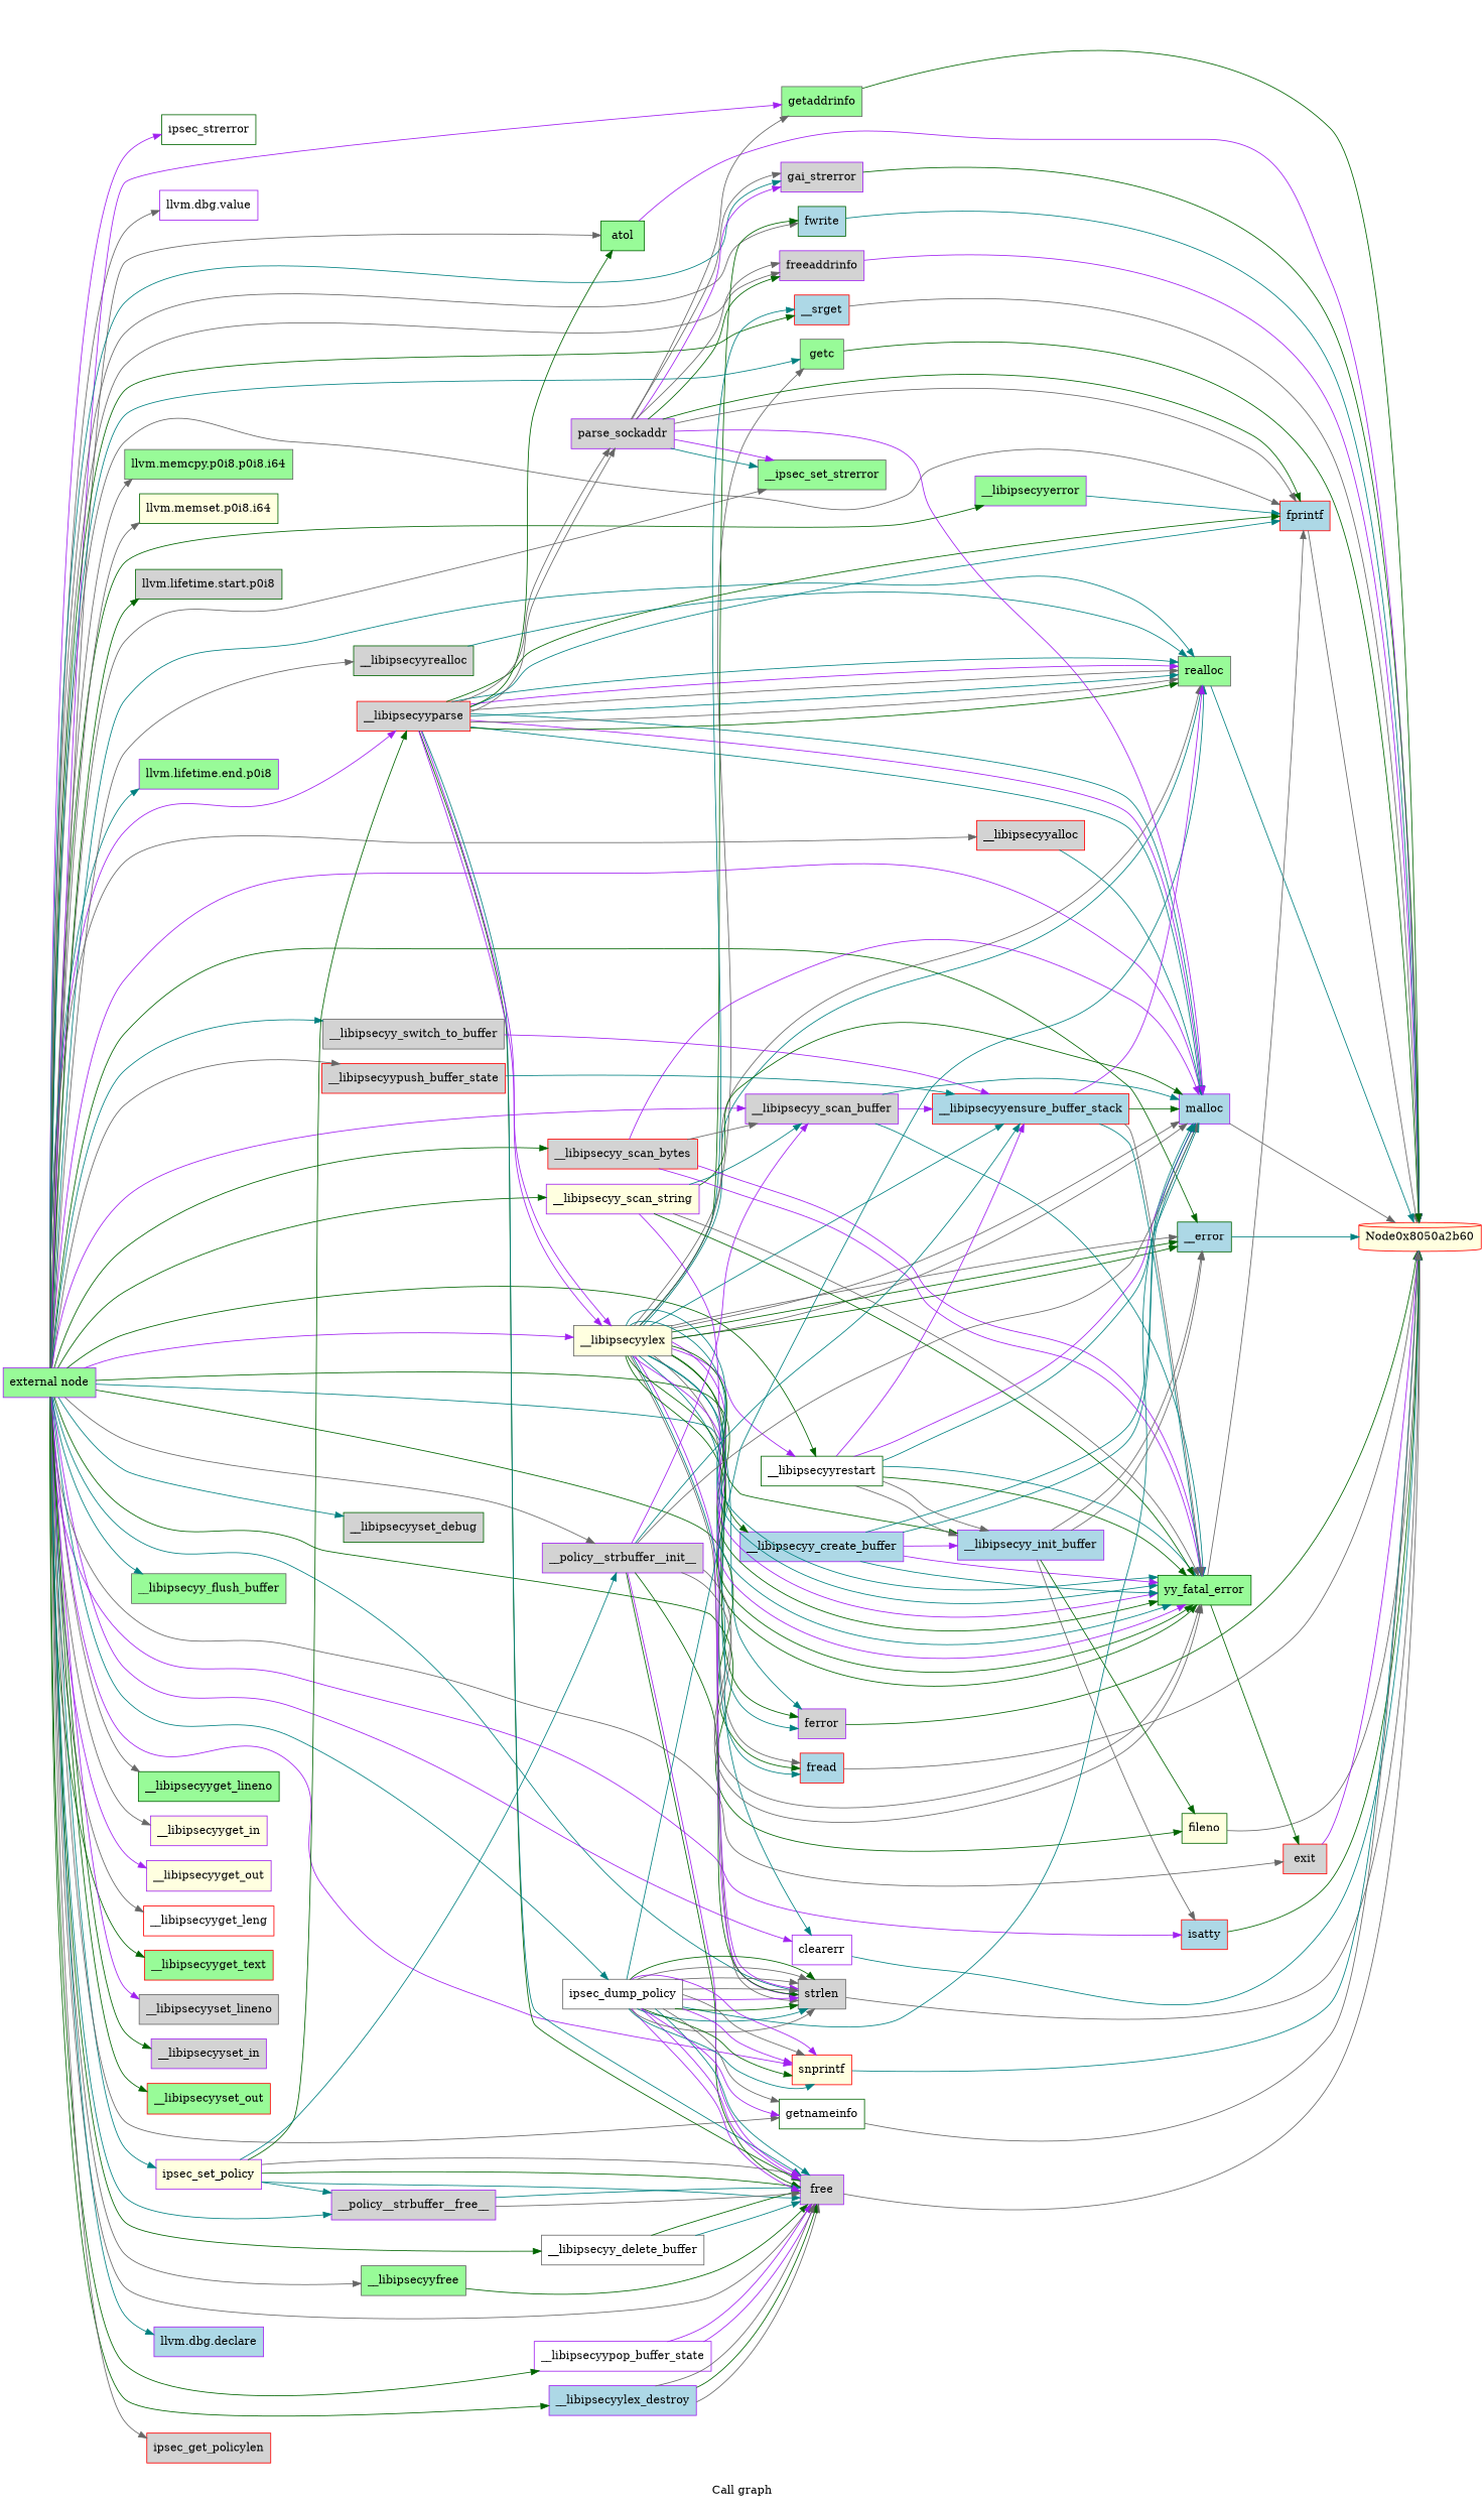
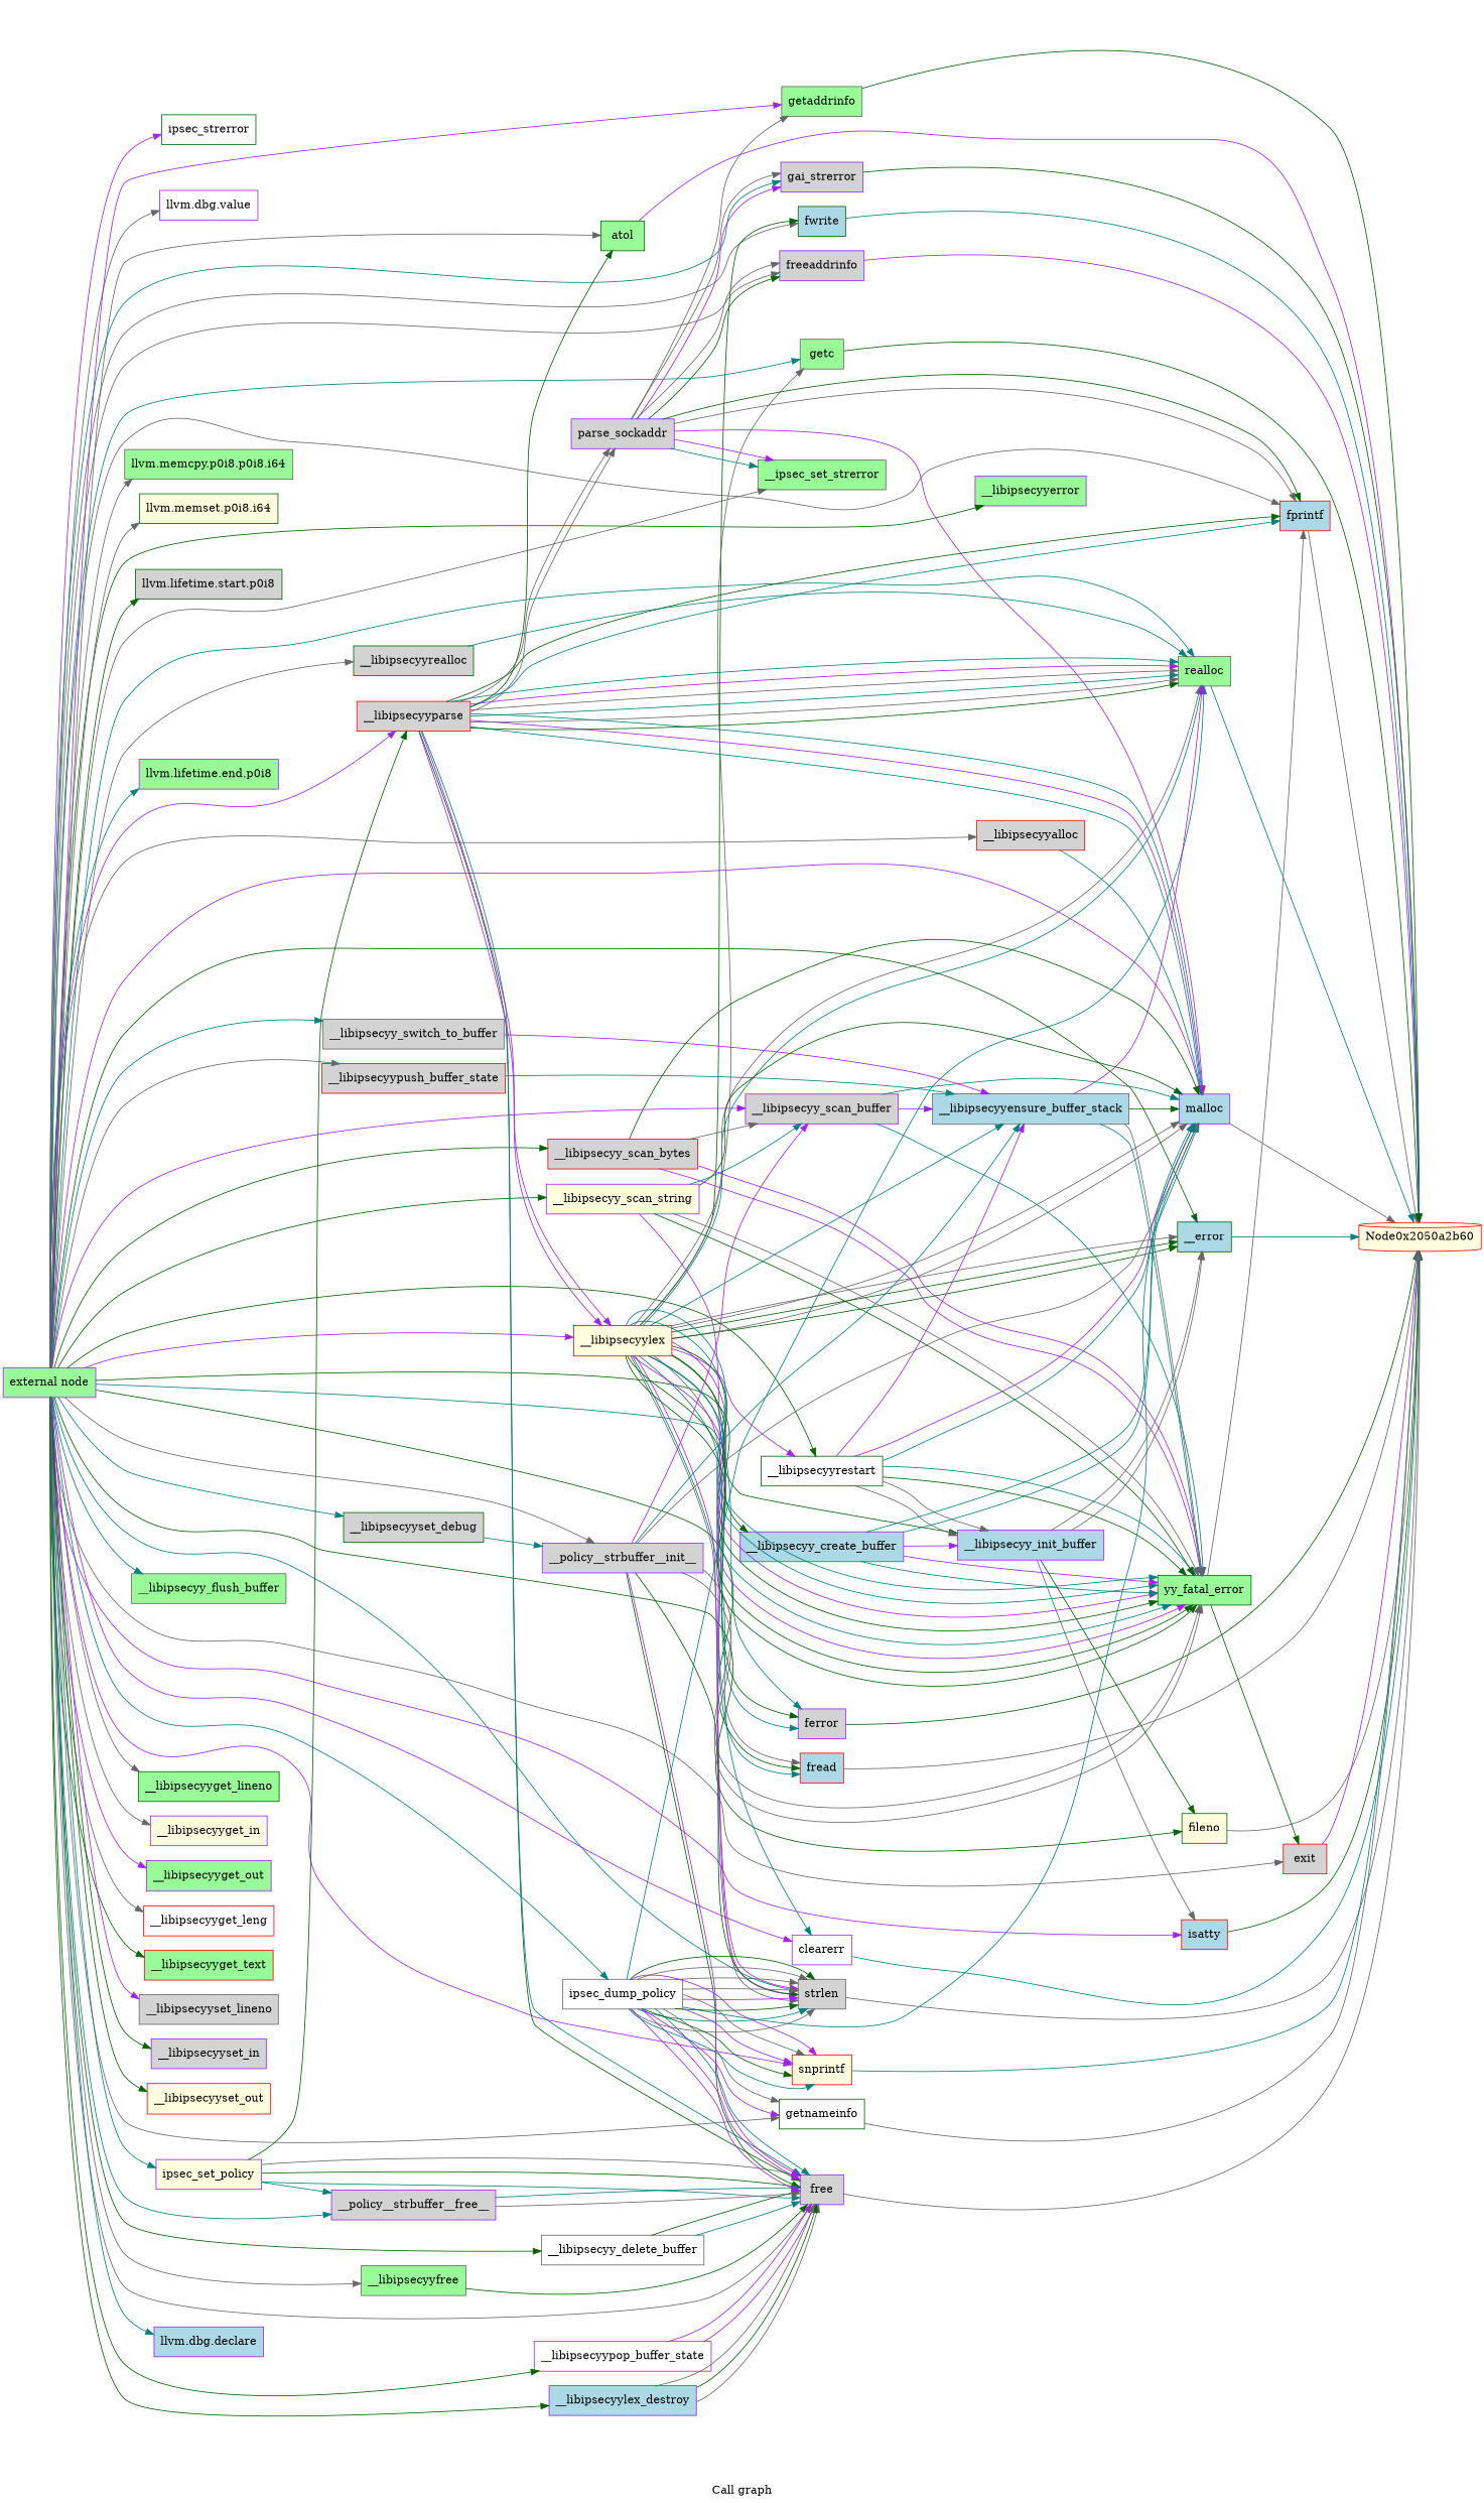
  digraph {
    label="Call graph"
    rankdir=LR
    node [color=purple fillcolor=lightgrey shape=record style=filled]
    edge [color=gray40]
    n1 [fillcolor=palegreen label="{external node}"]
    n2 [color=darkgreen fillcolor=white label="{ipsec_strerror}"]
    n3 [color=gray40 fillcolor=palegreen label="{__ipsec_set_strerror}"]
    n4 [fillcolor=white label="{llvm.dbg.value}"]
    n5 [fillcolor=palegreen label="{__libipsecyyerror}"]
    n6 [color=red fillcolor=lightblue label="{fprintf}"]
    n7 [fillcolor=lightyellow label="{ipsec_set_policy}"]
    n8 [label="{free}"]
    n9 [color=red label="{__libipsecyyparse}"]
    n10 [fillcolor=lightblue label="{malloc}"]
    n11 [color=gray40 fillcolor=palegreen label="{realloc}"]
    n12 [color=gray40 fillcolor=palegreen label="{llvm.memcpy.p0i8.p0i8.i64}"]
    n13 [color=darkgreen fillcolor=lightyellow label="{llvm.memset.p0i8.i64}"]
    n14 [color=darkgreen fillcolor=palegreen label="{atol}"]
    n15 [color=darkgreen label="{llvm.lifetime.start.p0i8}"]
    n16 [color=gray40 fillcolor=palegreen label="{getaddrinfo}"]
    n17 [label="{gai_strerror}"]
    n18 [label="{freeaddrinfo}"]
    n19 [fillcolor=palegreen label="{llvm.lifetime.end.p0i8}"]
-   n20 [color=gray40 fillcolor=lightyellow label="{__libipsecyylex}"]
+   n20 [color=red fillcolor=lightyellow label="{__libipsecyylex}"]
    n21 [color=gray40 label="{strlen}"]
    n22 [color=darkgreen fillcolor=lightblue label="{fwrite}"]
-   n23 [color=red fillcolor=lightblue label="{__srget}"]
    n24 [color=gray40 fillcolor=palegreen label="{getc}"]
    n25 [label="{ferror}"]
    n26 [color=darkgreen fillcolor=lightblue label="{__error}"]
    n27 [color=red fillcolor=lightblue label="{fread}"]
    n28 [fillcolor=white label="{clearerr}"]
    n29 [color=darkgreen fillcolor=white label="{__libipsecyyrestart}"]
    n30 [color=darkgreen fillcolor=lightyellow label="{fileno}"]
    n31 [color=red fillcolor=lightblue label="{isatty}"]
    n32 [color=red label="{exit}"]
    n33 [fillcolor=lightblue label="{__libipsecyy_create_buffer}"]
    n34 [color=gray40 label="{__libipsecyy_switch_to_buffer}"]
    n35 [color=red label="{__libipsecyyalloc}"]
    n36 [color=gray40 fillcolor=white label="{__libipsecyy_delete_buffer}"]
    n37 [color=gray40 fillcolor=palegreen label="{__libipsecyyfree}"]
    n38 [color=gray40 fillcolor=palegreen label="{__libipsecyy_flush_buffer}"]
    n39 [color=red label="{__libipsecyypush_buffer_state}"]
    n40 [fillcolor=white label="{__libipsecyypop_buffer_state}"]
    n41 [label="{__libipsecyy_scan_buffer}"]
    n42 [fillcolor=lightyellow label="{__libipsecyy_scan_string}"]
    n43 [color=red label="{__libipsecyy_scan_bytes}"]
    n44 [color=darkgreen fillcolor=palegreen label="{__libipsecyyget_lineno}"]
    n45 [fillcolor=lightyellow label="{__libipsecyyget_in}"]
-   n46 [fillcolor=lightyellow label="{__libipsecyyget_out}"]
+   n46 [fillcolor=palegreen label="{__libipsecyyget_out}"]
    n47 [color=red fillcolor=white label="{__libipsecyyget_leng}"]
    n48 [color=red fillcolor=palegreen label="{__libipsecyyget_text}"]
    n49 [color=gray40 label="{__libipsecyyset_lineno}"]
    n50 [label="{__libipsecyyset_in}"]
-   n51 [color=red fillcolor=palegreen label="{__libipsecyyset_out}"]
+   n51 [color=red fillcolor=lightyellow label="{__libipsecyyset_out}"]
    n52 [color=darkgreen label="{__libipsecyyset_debug}"]
    n53 [fillcolor=lightblue label="{__libipsecyylex_destroy}"]
    n54 [color=darkgreen label="{__libipsecyyrealloc}"]
    n55 [label="{__policy__strbuffer__init__}"]
    n56 [label="{__policy__strbuffer__free__}"]
    n57 [color=gray40 fillcolor=white label="{ipsec_dump_policy}"]
    n58 [fillcolor=lightblue label="{llvm.dbg.declare}"]
    n59 [color=red fillcolor=lightyellow label="{snprintf}"]
    n60 [color=darkgreen fillcolor=white label="{getnameinfo}"]
-   n61 [color=red label="{ipsec_get_policylen}"]
-   Node0x8050a2b60 [color=red fillcolor=lightyellow shape=cylinder]
+   Node0x8050a2b60 [color=red fillcolor=lightyellow shape=cylinder label=Node0x2050a2b60]
    n63 [label="{parse_sockaddr}"]
-   n64 [color=red fillcolor=lightblue label="{__libipsecyyensure_buffer_stack}"]
+   n64 [color=gray40 fillcolor=lightblue label="{__libipsecyyensure_buffer_stack}"]
    n65 [color=darkgreen fillcolor=palegreen label="{yy_fatal_error}"]
    n66 [fillcolor=lightblue label="{__libipsecyy_init_buffer}"]
    n1 -> n2 [color=purple]
    n1 -> n3
    n1 -> n4
    n1 -> n5 [color=darkgreen]
    n1 -> n6
    n1 -> n7 [color=teal]
    n1 -> n8
    n1 -> n9 [color=purple]
    n1 -> n10 [color=purple]
    n1 -> n11 [color=teal]
    n1 -> n12
    n1 -> n13
    n1 -> n14
    n1 -> n15 [color=darkgreen]
    n1 -> n16 [color=purple]
    n1 -> n17 [color=teal]
    n1 -> n18
    n1 -> n19 [color=teal]
    n1 -> n20 [color=purple]
    n1 -> n21 [color=teal]
    n1 -> n22
-   n1 -> n23 [color=darkgreen]
    n1 -> n24 [color=teal]
    n1 -> n25 [color=teal]
    n1 -> n26 [color=darkgreen]
    n1 -> n27 [color=darkgreen]
    n1 -> n28 [color=purple]
    n1 -> n29 [color=darkgreen]
    n1 -> n30 [color=darkgreen]
    n1 -> n31 [color=purple]
    n1 -> n32
    n1 -> n33 [color=darkgreen]
    n1 -> n34 [color=teal]
    n1 -> n35
    n1 -> n36 [color=darkgreen]
    n1 -> n37
    n1 -> n38 [color=teal]
    n1 -> n39
    n1 -> n40 [color=darkgreen]
    n1 -> n41 [color=purple]
    n1 -> n42 [color=darkgreen]
    n1 -> n43 [color=darkgreen]
    n1 -> n44
    n1 -> n45
    n1 -> n46 [color=purple]
    n1 -> n47
    n1 -> n48 [color=darkgreen]
    n1 -> n49 [color=purple]
    n1 -> n50 [color=darkgreen]
    n1 -> n51 [color=darkgreen]
    n1 -> n52 [color=teal]
    n1 -> n53 [color=darkgreen]
    n1 -> n54
    n1 -> n55
    n1 -> n56 [color=teal]
    n1 -> n57 [color=teal]
    n1 -> n58 [color=teal]
    n1 -> n59 [color=purple]
    n1 -> n60
-   n1 -> n61
-   n5 -> n6 [color=teal]
    n6 -> Node0x8050a2b60
    n7 -> n8 [color=teal]
    n7 -> n8 [color=darkgreen]
    n7 -> n8
    n7 -> n9 [color=darkgreen]
-   n7 -> n55 [color=teal]
+   n52 -> n55 [color=teal]
    n7 -> n56 [color=teal]
    n8 -> Node0x8050a2b60
    n9 -> n6 [color=teal]
    n9 -> n6 [color=darkgreen]
    n9 -> n8 [color=darkgreen]
    n9 -> n8 [color=teal]
    n9 -> n10 [color=teal]
    n9 -> n10 [color=purple]
    n9 -> n10 [color=teal]
    n9 -> n11 [color=darkgreen]
    n9 -> n11
    n9 -> n11 [color=teal]
    n9 -> n11
    n9 -> n11 [color=purple]
    n9 -> n11 [color=teal]
    n9 -> n14 [color=darkgreen]
    n9 -> n20 [color=purple]
    n9 -> n20 [color=purple]
    n9 -> n63
    n9 -> n63
    n10 -> Node0x8050a2b60
    n11 -> Node0x8050a2b60 [color=teal]
    n14 -> Node0x8050a2b60 [color=purple]
    n16 -> Node0x8050a2b60 [color=darkgreen]
    n17 -> Node0x8050a2b60 [color=darkgreen]
    n18 -> Node0x8050a2b60 [color=purple]
    n20 -> n10
    n20 -> n10
    n20 -> n11 [color=teal]
    n20 -> n11
    n20 -> n21
    n20 -> n21 [color=purple]
    n20 -> n22 [color=darkgreen]
-   n20 -> n23 [color=teal]
    n20 -> n24
    n20 -> n25 [color=teal]
    n20 -> n25 [color=darkgreen]
    n20 -> n26 [color=darkgreen]
    n20 -> n26 [color=darkgreen]
    n20 -> n26
    n20 -> n27 [color=teal]
    n20 -> n27
    n20 -> n28 [color=teal]
    n20 -> n29 [color=purple]
    n20 -> n64 [color=teal]
    n20 -> n65 [color=darkgreen]
    n20 -> n65 [color=darkgreen]
    n20 -> n65 [color=purple]
    n20 -> n65 [color=teal]
    n20 -> n65 [color=darkgreen]
    n20 -> n65 [color=purple]
    n20 -> n65 [color=teal]
    n20 -> n65 [color=teal]
    n20 -> n66 [color=darkgreen]
    n21 -> Node0x8050a2b60
    n22 -> Node0x8050a2b60 [color=teal]
-   n23 -> Node0x8050a2b60
    n24 -> Node0x8050a2b60 [color=darkgreen]
    n25 -> Node0x8050a2b60 [color=darkgreen]
    n26 -> Node0x8050a2b60 [color=teal]
    n27 -> Node0x8050a2b60
    n28 -> Node0x8050a2b60 [color=teal]
    n29 -> n10 [color=teal]
    n29 -> n10 [color=purple]
    n29 -> n64 [color=purple]
    n29 -> n65 [color=darkgreen]
    n29 -> n65 [color=teal]
    n29 -> n66
    n29 -> n66
    n30 -> Node0x8050a2b60
    n31 -> Node0x8050a2b60 [color=darkgreen]
    n32 -> Node0x8050a2b60 [color=purple]
    n33 -> n10 [color=teal]
    n33 -> n10 [color=teal]
    n33 -> n65 [color=teal]
    n33 -> n65 [color=purple]
    n33 -> n66 [color=purple]
    n34 -> n64 [color=purple]
    n35 -> n10 [color=teal]
    n36 -> n8 [color=teal]
    n36 -> n8 [color=darkgreen]
    n37 -> n8 [color=darkgreen]
    n39 -> n64 [color=teal]
    n40 -> n8 [color=purple]
    n40 -> n8 [color=purple]
    n41 -> n10 [color=teal]
    n41 -> n64 [color=purple]
    n41 -> n65 [color=teal]
    n42 -> n10 [color=darkgreen]
    n42 -> n21 [color=purple]
    n42 -> n41 [color=teal]
    n42 -> n65 [color=darkgreen]
    n42 -> n65
-   n43 -> n10 [color=purple]
+   n43 -> n10 [color=darkgreen]
    n43 -> n41
    n43 -> n65 [color=purple]
    n43 -> n65 [color=purple]
    n53 -> n8
    n53 -> n8 [color=darkgreen]
    n53 -> n8
    n54 -> n11 [color=teal]
    n55 -> n8 [color=darkgreen]
    n55 -> n8 [color=purple]
    n55 -> n10
    n55 -> n21 [color=darkgreen]
    n55 -> n41 [color=purple]
    n55 -> n64 [color=teal]
    n55 -> n65
    n55 -> n65
    n56 -> n8
    n56 -> n8 [color=teal]
    n57 -> n8 [color=purple]
    n57 -> n8 [color=purple]
    n57 -> n8 [color=teal]
    n57 -> n10 [color=teal]
    n57 -> n11 [color=teal]
    n57 -> n21
    n57 -> n21 [color=teal]
    n57 -> n21 [color=darkgreen]
    n57 -> n21 [color=purple]
    n57 -> n21
    n57 -> n21
    n57 -> n21
    n57 -> n21 [color=darkgreen]
    n57 -> n59 [color=teal]
    n57 -> n59 [color=darkgreen]
    n57 -> n59 [color=purple]
    n57 -> n59
    n57 -> n59 [color=purple]
    n57 -> n60 [color=purple]
    n57 -> n60
    n59 -> Node0x8050a2b60 [color=teal]
    n60 -> Node0x8050a2b60
    n63 -> n3 [color=teal]
    n63 -> n3 [color=purple]
    n63 -> n6
    n63 -> n6 [color=darkgreen]
    n63 -> n10 [color=purple]
    n63 -> n16
    n63 -> n17 [color=purple]
    n63 -> n17
    n63 -> n18 [color=darkgreen]
    n63 -> n18
    n64 -> n10 [color=darkgreen]
    n64 -> n11 [color=purple]
    n64 -> n65 [color=teal]
    n64 -> n65
    n65 -> n6
    n65 -> n32 [color=darkgreen]
    n66 -> n26
    n66 -> n26
    n66 -> n30 [color=darkgreen]
    n66 -> n31
  }
